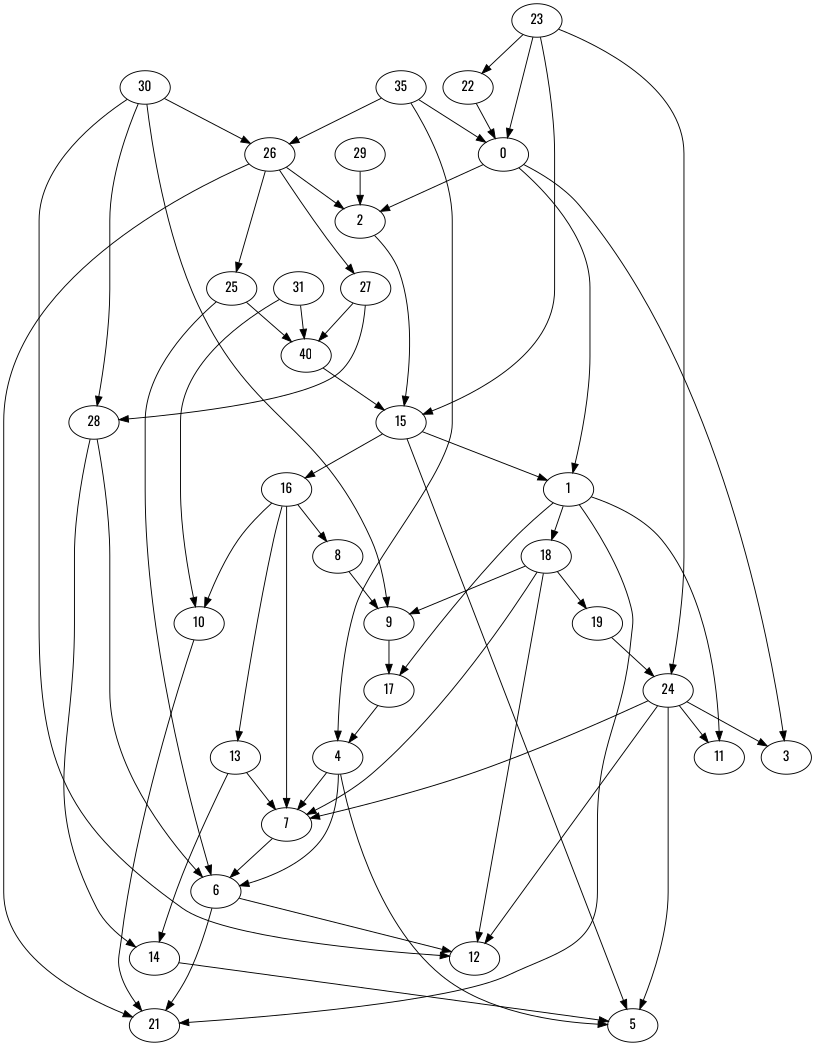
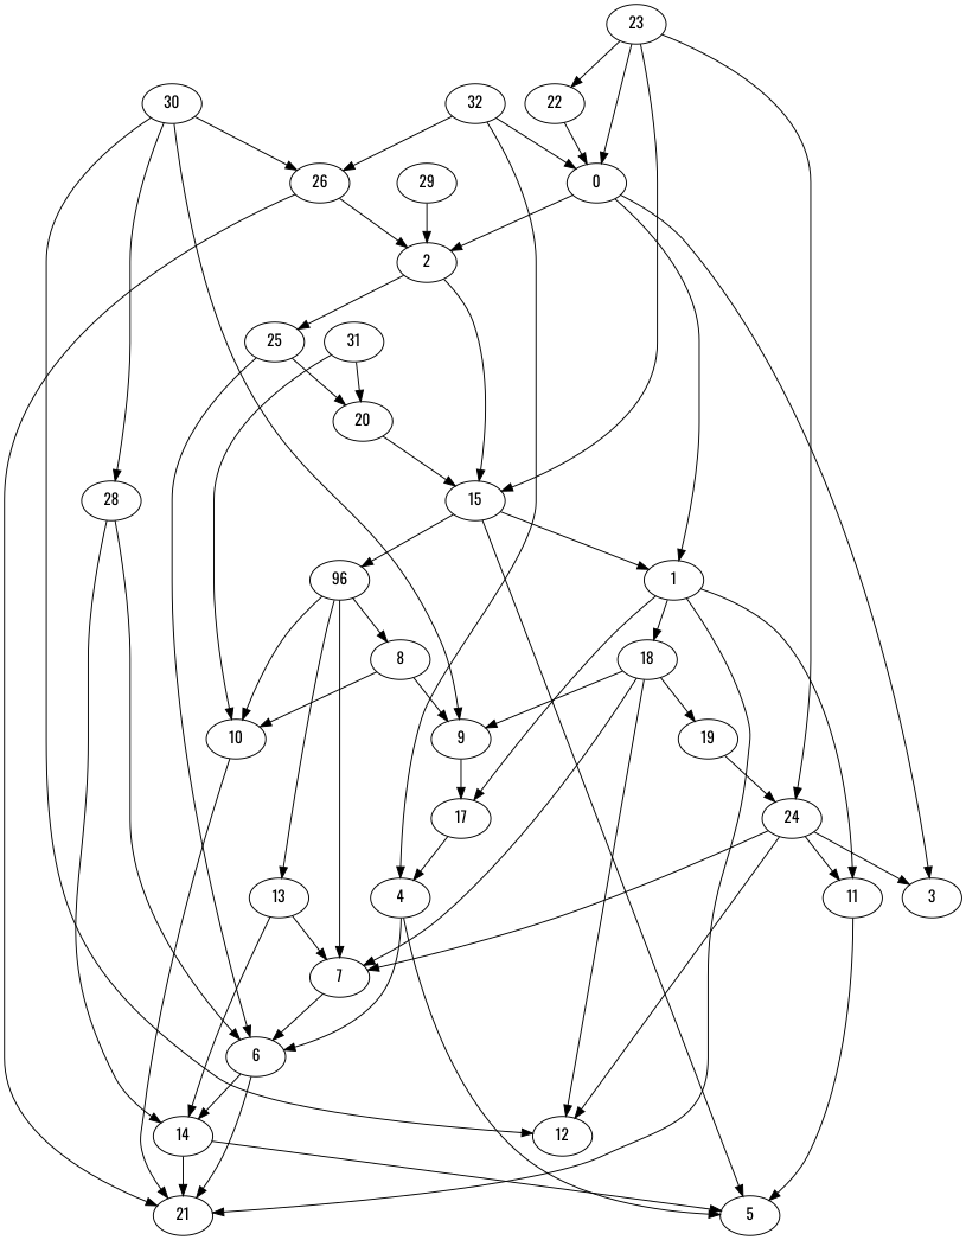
  strict digraph {
    fontname=Oswald
    node [fontname=Oswald]
    edge [fontname=Oswald]
    0
    1
    2
    3
    11
    17
    18
    21
    15
    25
    5
    4
    7
    9
    12
    19
-   16
+   16 [label=96]
    6
-   20 [label=40]
+   20
    24
    8
    10
    13
    14
    22
    23
    26
-   27
    28
    29
    30
    31
-   32 [label=35]
+   32
    0 -> 1
    0 -> 2
    0 -> 3
    1 -> 11
    1 -> 17
    1 -> 18
    1 -> 21
    2 -> 15
-   26 -> 25
-   24 -> 5
+   2 -> 25
+   11 -> 5
    17 -> 4
    18 -> 7
    18 -> 9
    18 -> 12
    18 -> 19
    15 -> 1
    15 -> 5
    15 -> 16
    25 -> 6
    25 -> 20
    4 -> 5
-   4 -> 7
    4 -> 6
    7 -> 6
    9 -> 17
    19 -> 24
    16 -> 7
    16 -> 8
    16 -> 10
    16 -> 13
    6 -> 21
-   6 -> 12
+   6 -> 14
    20 -> 15
    24 -> 3
    24 -> 11
    24 -> 7
    24 -> 12
    8 -> 9
+   8 -> 10
    10 -> 21
    13 -> 7
    13 -> 14
+   14 -> 21
    14 -> 5
    22 -> 0
    23 -> 0
    23 -> 15
    23 -> 24
    23 -> 22
    26 -> 2
    26 -> 21
-   26 -> 27
-   27 -> 20
-   27 -> 28
    28 -> 6
    28 -> 14
    29 -> 2
    30 -> 9
    30 -> 12
    30 -> 26
    30 -> 28
    31 -> 20
    31 -> 10
    32 -> 0
    32 -> 4
    32 -> 26
  }
